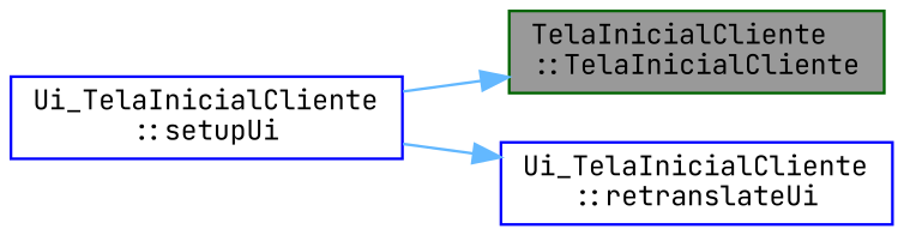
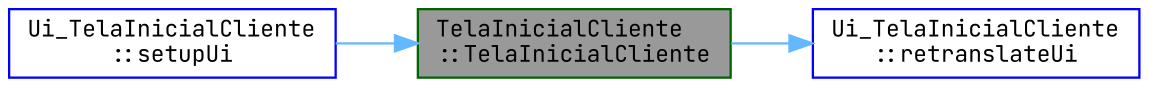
  digraph {
    fontname="JetBrains Mono"
    rankdir=LR
    node [color=blue fillcolor=white fontname="JetBrains Mono" fontsize=10 shape=box style=filled]
    edge [color=steelblue1 fontname="JetBrains Mono" fontsize=10 labelfontname=Helvetica labelfontsize=10 style=solid]
    n1 [color=darkgreen fillcolor=grey60 fontcolor=black height=0.2 label="TelaInicialCliente\l::TelaInicialCliente" width=0.4]
    n2 [height=0.2 label="Ui_TelaInicialCliente\l::setupUi" width=0.4]
    n3 [height=0.2 label="Ui_TelaInicialCliente\l::retranslateUi" width=0.4]
    n2 -> n1
-   n2 -> n3
+   n1 -> n3
  }
